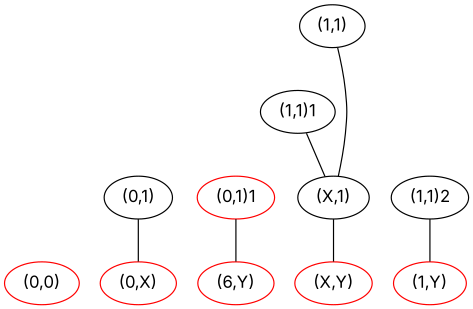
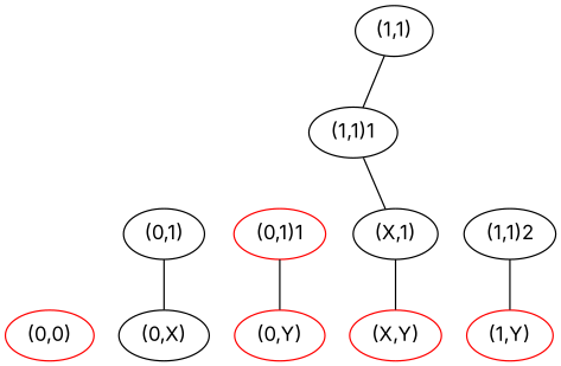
  graph {
    fontname=Inter
    rankdir=BT
    node [fontname=Inter]
    edge [fontname=Inter]
    "(0,0)" [color=red]
-   "(0,X)" [color=red]
+   "(0,X)"
    "(0,1)"
-   "(0,Y)" [color=red label="(6,Y)"]
+   "(0,Y)" [color=red]
    "(0,1)1" [color=red]
    "(X,Y)" [color=red]
    "(X,1)"
    "(1,1)1"
    "(1,1)"
    "(1,Y)" [color=red]
    "(1,1)2"
    "(0,X)" -- "(0,1)"
    "(0,Y)" -- "(0,1)1"
    "(X,Y)" -- "(X,1)"
    "(X,1)" -- "(1,1)1"
-   "(X,1)" -- "(1,1)"
+   "(1,1)1" -- "(1,1)"
    "(1,Y)" -- "(1,1)2"
  }
